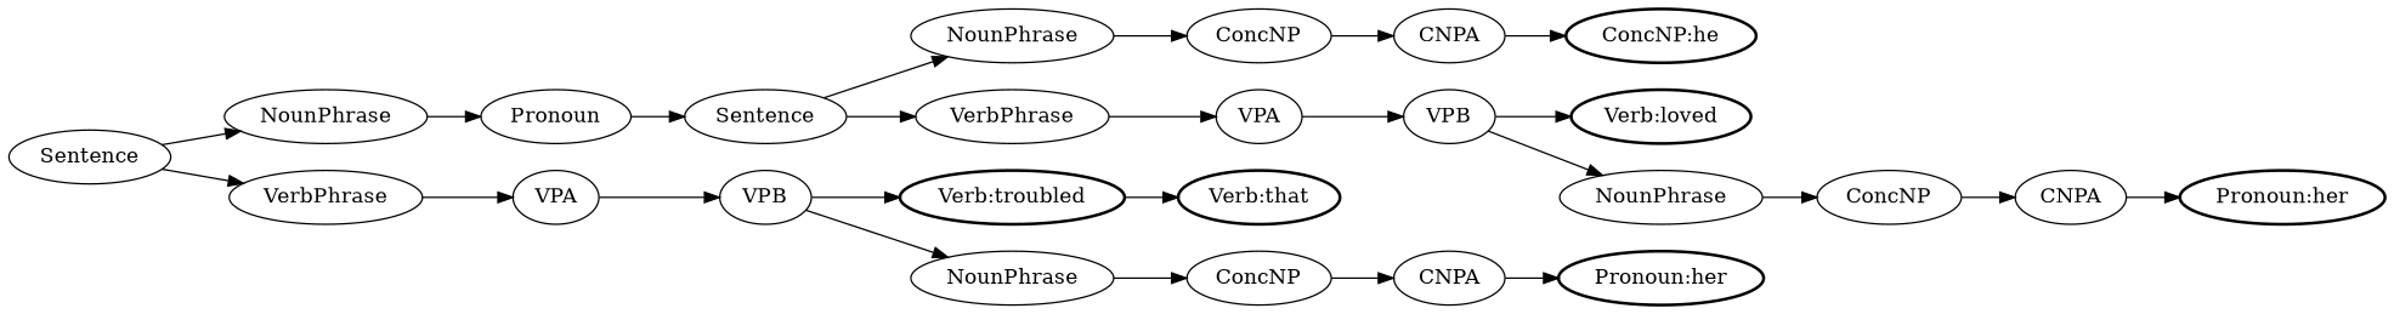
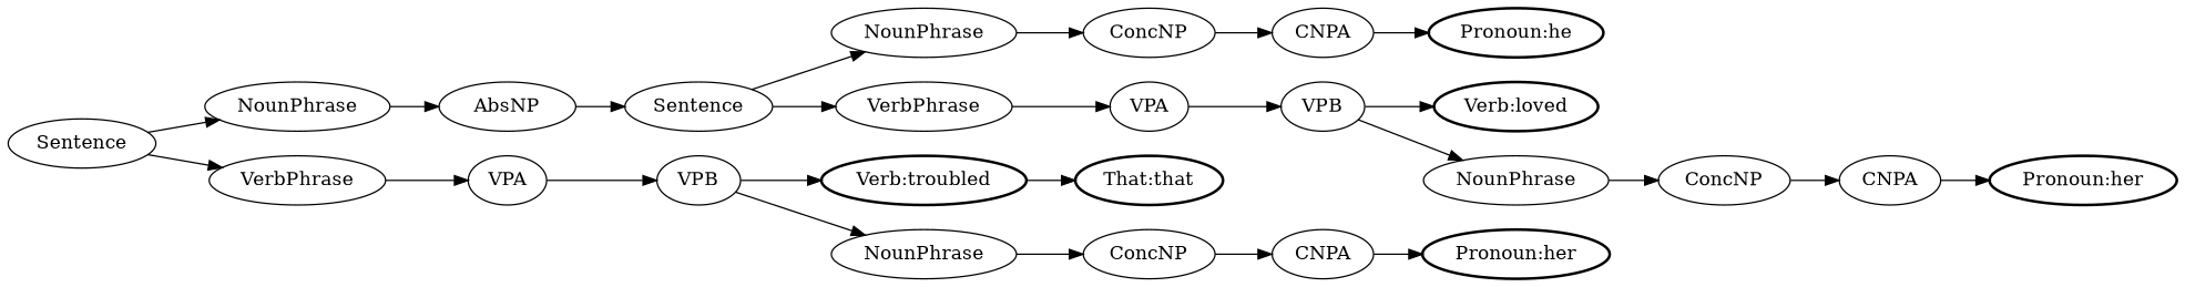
  digraph {
    rankdir=LR
    n1 [label=Sentence]
    n2 [label=NounPhrase]
    n3 [label=VerbPhrase]
-   n4 [label=Pronoun]
+   n4 [label=AbsNP]
    n5 [label=VPA]
    n6 [label=Sentence]
    n7 [label=VPB]
-   n8 [label="Verb:that" style=bold]
+   n8 [label="That:that" style=bold]
    n9 [label=NounPhrase]
    n10 [label=VerbPhrase]
    n11 [label=ConcNP]
    n12 [label=VPA]
    n13 [label=CNPA]
    n14 [label=VPB]
-   n15 [label="ConcNP:he" style=bold]
+   n15 [label="Pronoun:he" style=bold]
    n16 [label="Verb:loved" style=bold]
    n17 [label=NounPhrase]
    n18 [label=ConcNP]
    n19 [label=CNPA]
    n20 [label="Pronoun:her" style=bold]
    n21 [label="Verb:troubled" style=bold]
    n22 [label=NounPhrase]
    n23 [label=ConcNP]
    n24 [label=CNPA]
    n25 [label="Pronoun:her" style=bold]
    n1 -> n2
    n1 -> n3
    n2 -> n4
    n3 -> n5
    n4 -> n6
    n5 -> n7
    n6 -> n9
    n6 -> n10
    n7 -> n21
    n7 -> n22
    n9 -> n11
    n10 -> n12
    n11 -> n13
    n12 -> n14
    n13 -> n15
    n14 -> n16
    n14 -> n17
    n17 -> n18
    n18 -> n19
    n19 -> n20
    n21 -> n8
    n22 -> n23
    n23 -> n24
    n24 -> n25
  }
